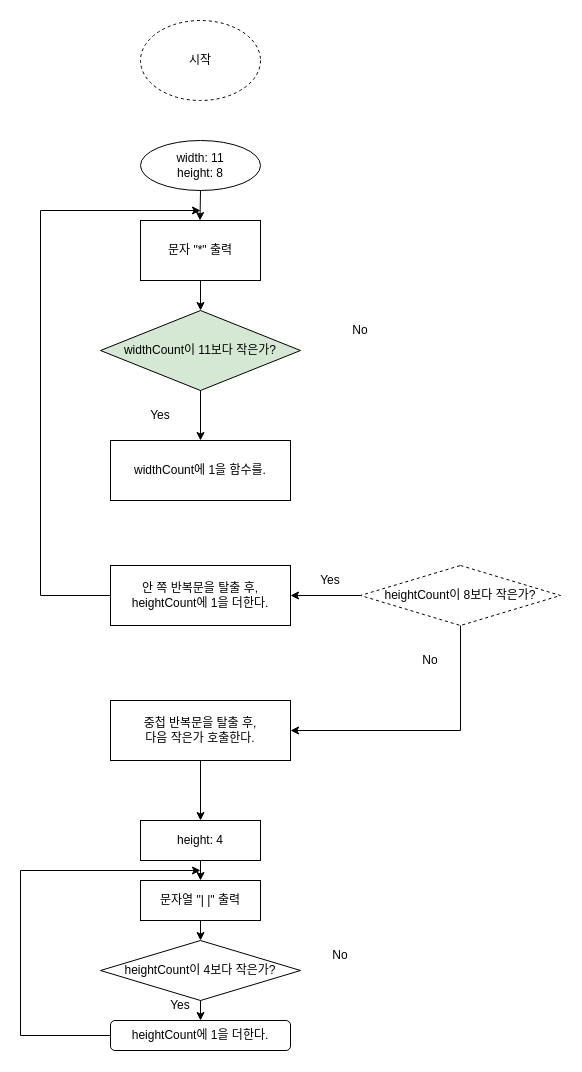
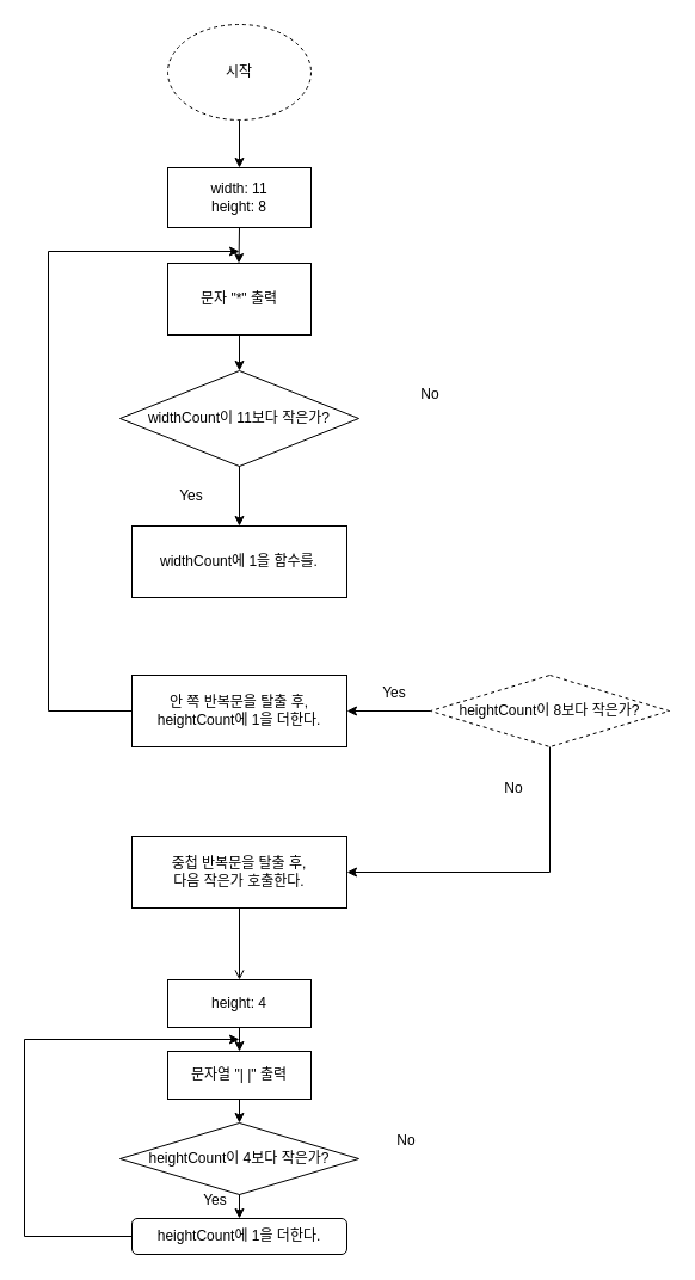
  <mxCell id="0" />
  <mxCell id="1" parent="0" />
  <mxCell id="2" value="시작" style="ellipse;whiteSpace=wrap;html=1;dashed=1;" vertex="1" parent="1"><mxGeometry x="140" y="20" width="120" height="80" as="geometry" /></mxCell>
- <mxCell id="3" value="width: 11&lt;br&gt;height: 8" style="ellipse;whiteSpace=wrap;html=1;" vertex="1" parent="1"><mxGeometry x="140" y="140" width="120" height="50" as="geometry" /></mxCell>
+ <mxCell id="3" value="width: 11&lt;br&gt;height: 8" style="rounded=0;whiteSpace=wrap;html=1;" vertex="1" parent="1"><mxGeometry x="140" y="140" width="120" height="50" as="geometry" /></mxCell>
+ <mxCell id="4" value="" style="endArrow=classic;html=1;rounded=0;exitX=0.5;exitY=1;exitDx=0;exitDy=0;entryX=0.5;entryY=0;entryDx=0;entryDy=0;" edge="1" parent="1" source="2" target="3"><mxGeometry width="50" height="50" relative="1" as="geometry"><mxPoint x="200" y="150" as="sourcePoint" /><mxPoint x="250" y="100" as="targetPoint" /></mxGeometry></mxCell>
  <mxCell id="5" value="문자 &quot;*&quot; 출력" style="rounded=0;whiteSpace=wrap;html=1;" vertex="1" parent="1"><mxGeometry x="140" y="220" width="120" height="60" as="geometry" /></mxCell>
  <mxCell id="6" value="" style="endArrow=classic;html=1;rounded=0;exitX=0.5;exitY=1;exitDx=0;exitDy=0;" edge="1" parent="1" source="3"><mxGeometry width="50" height="50" relative="1" as="geometry"><mxPoint x="180" y="210" as="sourcePoint" /><mxPoint x="200" y="220" as="targetPoint" /><Array as="points"><mxPoint x="199.5" y="220" /></Array></mxGeometry></mxCell>
- <mxCell id="7" value="widthCount이 11보다 작은가?" style="rhombus;whiteSpace=wrap;html=1;fillColor=#d5e8d4;" vertex="1" parent="1"><mxGeometry x="100" y="310" width="200" height="80" as="geometry" /></mxCell>
+ <mxCell id="7" value="widthCount이 11보다 작은가?" style="rhombus;whiteSpace=wrap;html=1;" vertex="1" parent="1"><mxGeometry x="100" y="310" width="200" height="80" as="geometry" /></mxCell>
  <mxCell id="8" value="" style="endArrow=classic;html=1;rounded=0;exitX=0.5;exitY=1;exitDx=0;exitDy=0;entryX=0.5;entryY=0;entryDx=0;entryDy=0;" edge="1" parent="1" source="7" target="9"><mxGeometry width="50" height="50" relative="1" as="geometry"><mxPoint x="220" y="420" as="sourcePoint" /><mxPoint x="270" y="370" as="targetPoint" /></mxGeometry></mxCell>
  <mxCell id="9" value="widthCount에 1을 함수를." style="rounded=0;whiteSpace=wrap;html=1;" vertex="1" parent="1"><mxGeometry x="110" y="440" width="180" height="60" as="geometry" /></mxCell>
  <mxCell id="10" value="Yes" style="text;html=1;strokeColor=none;fillColor=none;align=center;verticalAlign=middle;whiteSpace=wrap;rounded=0;" vertex="1" parent="1"><mxGeometry x="130" y="400" width="60" height="30" as="geometry" /></mxCell>
  <mxCell id="11" value="No" style="text;html=1;strokeColor=none;fillColor=none;align=center;verticalAlign=middle;whiteSpace=wrap;rounded=0;" vertex="1" parent="1"><mxGeometry x="330" y="320" width="60" height="20" as="geometry" /></mxCell>
  <mxCell id="12" value="안 쪽 반복문을 탈출 후,&lt;br&gt;heightCount에 1을 더한다." style="rounded=0;whiteSpace=wrap;html=1;" vertex="1" parent="1"><mxGeometry x="110" y="565" width="180" height="60" as="geometry" /></mxCell>
  <mxCell id="13" value="heightCount이 8보다 작은가?" style="rhombus;whiteSpace=wrap;html=1;dashed=1;" vertex="1" parent="1"><mxGeometry x="360" y="565" width="200" height="60" as="geometry" /></mxCell>
  <mxCell id="14" value="" style="endArrow=classic;html=1;rounded=0;entryX=1;entryY=0.5;entryDx=0;entryDy=0;exitX=0;exitY=0.5;exitDx=0;exitDy=0;" edge="1" parent="1" source="13" target="12"><mxGeometry width="50" height="50" relative="1" as="geometry"><mxPoint x="330" y="550" as="sourcePoint" /><mxPoint x="380" y="500" as="targetPoint" /></mxGeometry></mxCell>
  <mxCell id="15" value="Yes" style="text;html=1;strokeColor=none;fillColor=none;align=center;verticalAlign=middle;whiteSpace=wrap;rounded=0;" vertex="1" parent="1"><mxGeometry x="300" y="565" width="60" height="30" as="geometry" /></mxCell>
  <mxCell id="16" value="" style="endArrow=classic;html=1;rounded=0;exitX=0.5;exitY=1;exitDx=0;exitDy=0;entryX=0.5;entryY=0;entryDx=0;entryDy=0;" edge="1" parent="1" source="5" target="7"><mxGeometry width="50" height="50" relative="1" as="geometry"><mxPoint x="330" y="390" as="sourcePoint" /><mxPoint x="380" y="340" as="targetPoint" /></mxGeometry></mxCell>
  <mxCell id="17" value="" style="endArrow=classic;html=1;rounded=0;exitX=0;exitY=0.5;exitDx=0;exitDy=0;" edge="1" parent="1" source="12"><mxGeometry width="50" height="50" relative="1" as="geometry"><mxPoint x="260" y="440" as="sourcePoint" /><mxPoint x="200" y="210" as="targetPoint" /><Array as="points"><mxPoint x="40" y="595" /><mxPoint x="40" y="210" /></Array></mxGeometry></mxCell>
  <mxCell id="18" value="중첩 반복문을 탈출 후,&lt;br&gt;다음 작은가 호출한다." style="rounded=0;whiteSpace=wrap;html=1;" vertex="1" parent="1"><mxGeometry x="110" y="700" width="180" height="60" as="geometry" /></mxCell>
  <mxCell id="19" value="" style="endArrow=classic;html=1;rounded=0;exitX=0.5;exitY=1;exitDx=0;exitDy=0;entryX=1;entryY=0.5;entryDx=0;entryDy=0;" edge="1" parent="1" source="13" target="18"><mxGeometry width="50" height="50" relative="1" as="geometry"><mxPoint x="420" y="750" as="sourcePoint" /><mxPoint x="470" y="700" as="targetPoint" /><Array as="points"><mxPoint x="460" y="730" /></Array></mxGeometry></mxCell>
  <mxCell id="20" value="height: 4" style="rounded=0;whiteSpace=wrap;html=1;" vertex="1" parent="1"><mxGeometry x="140" y="820" width="120" height="40" as="geometry" /></mxCell>
  <mxCell id="21" value="No" style="text;html=1;strokeColor=none;fillColor=none;align=center;verticalAlign=middle;whiteSpace=wrap;rounded=0;" vertex="1" parent="1"><mxGeometry x="400" y="650" width="60" height="20" as="geometry" /></mxCell>
- <mxCell id="22" value="" style="endArrow=classic;html=1;rounded=0;exitX=0.5;exitY=1;exitDx=0;exitDy=0;entryX=0.5;entryY=0;entryDx=0;entryDy=0;" edge="1" parent="1" source="18" target="20"><mxGeometry width="50" height="50" relative="1" as="geometry"><mxPoint x="190" y="810" as="sourcePoint" /><mxPoint x="240" y="760" as="targetPoint" /></mxGeometry></mxCell>
+ <mxCell id="22" value="" style="endArrow=open;html=1;rounded=0;exitX=0.5;exitY=1;exitDx=0;exitDy=0;entryX=0.5;entryY=0;entryDx=0;entryDy=0;" edge="1" parent="1" source="18" target="20"><mxGeometry width="50" height="50" relative="1" as="geometry"><mxPoint x="190" y="810" as="sourcePoint" /><mxPoint x="240" y="760" as="targetPoint" /></mxGeometry></mxCell>
  <mxCell id="23" value="문자열 &quot;| |&quot; 출력" style="rounded=0;whiteSpace=wrap;html=1;" vertex="1" parent="1"><mxGeometry x="140" y="880" width="120" height="40" as="geometry" /></mxCell>
  <mxCell id="24" value="" style="endArrow=classic;html=1;rounded=0;exitX=0.5;exitY=1;exitDx=0;exitDy=0;entryX=0.5;entryY=0;entryDx=0;entryDy=0;" edge="1" parent="1" source="20" target="23"><mxGeometry width="50" height="50" relative="1" as="geometry"><mxPoint x="260" y="1020" as="sourcePoint" /><mxPoint x="310" y="970" as="targetPoint" /></mxGeometry></mxCell>
  <mxCell id="25" value="heightCount이 4보다 작은가?" style="rhombus;whiteSpace=wrap;html=1;" vertex="1" parent="1"><mxGeometry x="100" y="940" width="200" height="60" as="geometry" /></mxCell>
  <mxCell id="26" value="" style="endArrow=classic;html=1;rounded=0;exitX=0.5;exitY=1;exitDx=0;exitDy=0;entryX=0.5;entryY=0;entryDx=0;entryDy=0;" edge="1" parent="1" source="23" target="25"><mxGeometry width="50" height="50" relative="1" as="geometry"><mxPoint x="260" y="1080" as="sourcePoint" /><mxPoint x="310" y="1030" as="targetPoint" /></mxGeometry></mxCell>
  <mxCell id="27" value="heightCount에 1을 더한다." style="whiteSpace=wrap;html=1;rounded=1;" vertex="1" parent="1"><mxGeometry x="110" y="1020" width="180" height="30" as="geometry" /></mxCell>
  <mxCell id="28" value="" style="endArrow=classic;html=1;rounded=0;exitX=0.5;exitY=1;exitDx=0;exitDy=0;entryX=0.5;entryY=0;entryDx=0;entryDy=0;" edge="1" parent="1" source="25" target="27"><mxGeometry width="50" height="50" relative="1" as="geometry"><mxPoint x="260" y="1080" as="sourcePoint" /><mxPoint x="310" y="1030" as="targetPoint" /></mxGeometry></mxCell>
  <mxCell id="29" value="" style="endArrow=classic;html=1;rounded=0;exitX=0;exitY=0.5;exitDx=0;exitDy=0;" edge="1" parent="1" source="27"><mxGeometry width="50" height="50" relative="1" as="geometry"><mxPoint x="200" y="1010" as="sourcePoint" /><mxPoint x="200" y="870" as="targetPoint" /><Array as="points"><mxPoint x="20" y="1035" /><mxPoint x="20" y="870" /></Array></mxGeometry></mxCell>
  <mxCell id="30" value="Yes" style="text;html=1;strokeColor=none;fillColor=none;align=center;verticalAlign=middle;whiteSpace=wrap;rounded=0;" vertex="1" parent="1"><mxGeometry x="150" y="990" width="60" height="30" as="geometry" /></mxCell>
  <mxCell id="31" value="No" style="text;html=1;strokeColor=none;fillColor=none;align=center;verticalAlign=middle;whiteSpace=wrap;rounded=0;" vertex="1" parent="1"><mxGeometry x="310" y="940" width="60" height="30" as="geometry" /></mxCell>
